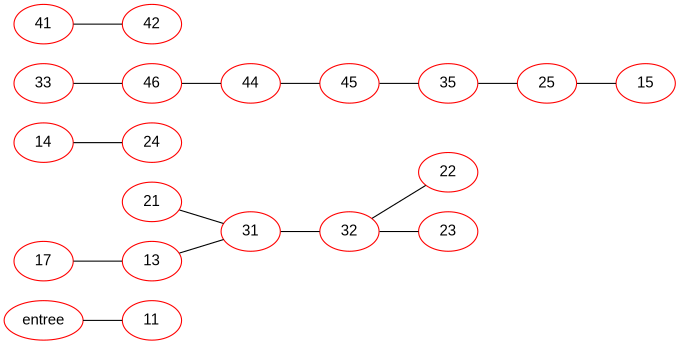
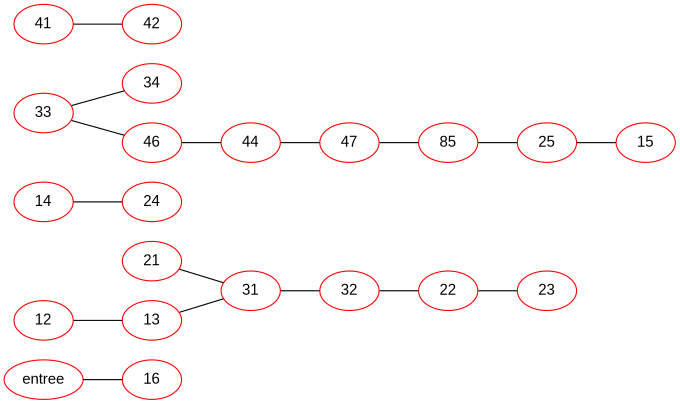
  graph {
    fontname="Liberation Sans"
    rankdir=LR
    node [color=red fontname="Liberation Sans"]
    edge [fontname="Liberation Sans"]
    entree
-   11
+   11 [label=16]
    21
    31
-   12 [label=17]
+   12
    13
    14
    24
    32
    22
    23
    33
+   34
    n14 [label=46]
    25
    15
    44
-   35
+   35 [label=85]
    41
    42
-   45
+   45 [label=47]
    entree -- 11
    21 -- 31
    31 -- 32
    12 -- 13
    13 -- 31
    14 -- 24
    32 -- 22
-   32 -- 23
+   22 -- 23
+   33 -- 34
    33 -- n14
    n14 -- 44
    25 -- 15
    44 -- 45
    35 -- 25
    41 -- 42
    45 -- 35
  }
